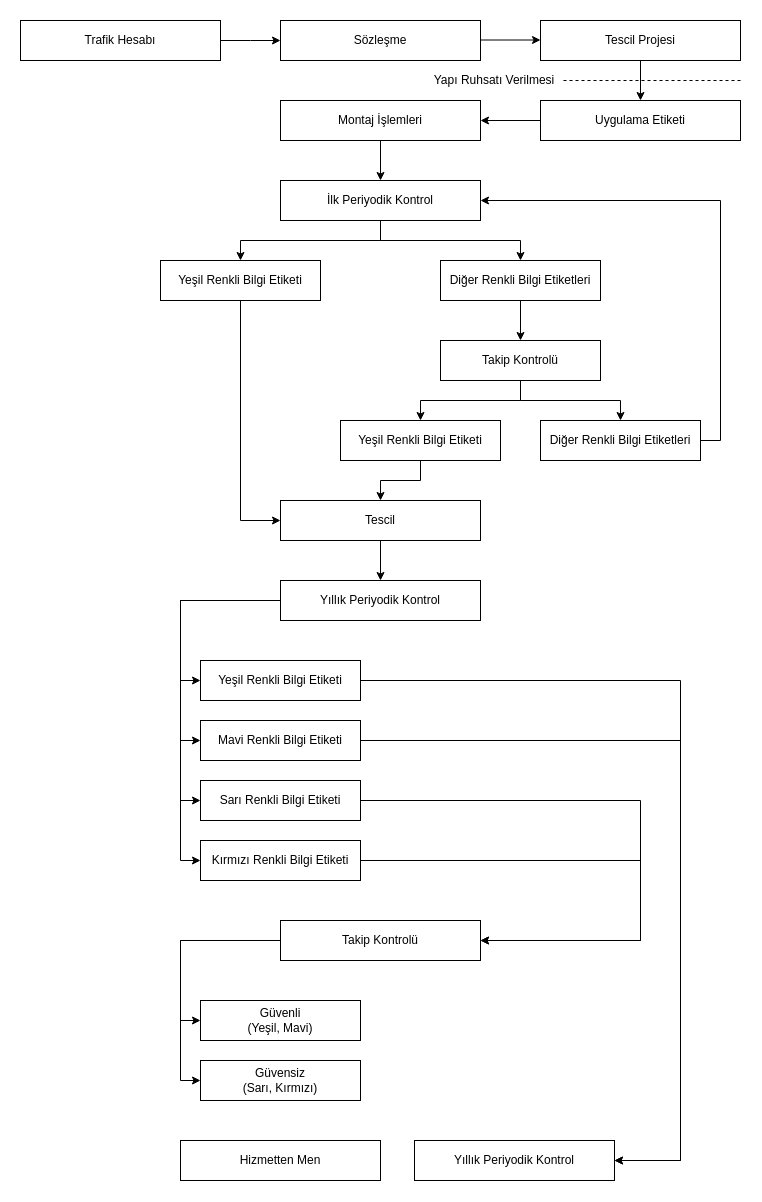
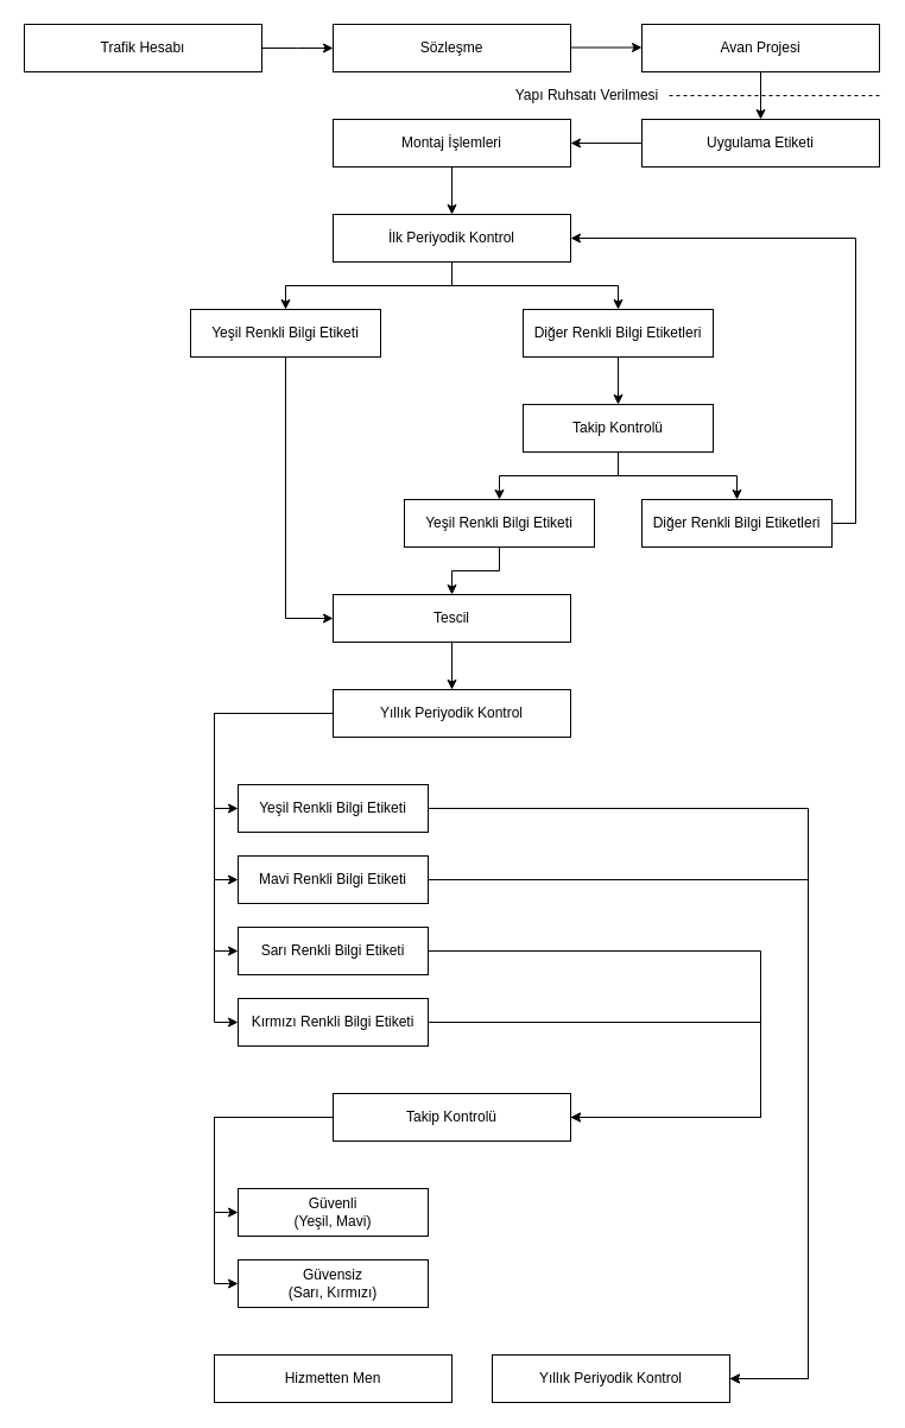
  <mxCell id="0" />
  <mxCell id="1" parent="0" />
  <mxCell id="2" style="edgeStyle=orthogonalEdgeStyle;rounded=0;orthogonalLoop=1;jettySize=auto;html=1;exitX=1;exitY=0.5;exitDx=0;exitDy=0;" edge="1" parent="1" source="3"><mxGeometry relative="1" as="geometry"><mxPoint x="280" y="40" as="targetPoint" /></mxGeometry></mxCell>
  <mxCell id="3" value="Trafik Hesabı" style="rounded=0;whiteSpace=wrap;html=1;" vertex="1" parent="1"><mxGeometry x="20" y="20" width="200" height="40" as="geometry" /></mxCell>
  <mxCell id="4" value="Sözleşme" style="rounded=0;whiteSpace=wrap;html=1;" vertex="1" parent="1"><mxGeometry x="280" y="20" width="200" height="40" as="geometry" /></mxCell>
  <mxCell id="5" style="edgeStyle=orthogonalEdgeStyle;rounded=0;orthogonalLoop=1;jettySize=auto;html=1;exitX=0.5;exitY=1;exitDx=0;exitDy=0;entryX=0.5;entryY=0;entryDx=0;entryDy=0;" edge="1" parent="1" source="6" target="35"><mxGeometry relative="1" as="geometry" /></mxCell>
- <mxCell id="6" value="Tescil Projesi" style="rounded=0;whiteSpace=wrap;html=1;" vertex="1" parent="1"><mxGeometry x="540" y="20" width="200" height="40" as="geometry" /></mxCell>
+ <mxCell id="6" value="Avan Projesi" style="rounded=0;whiteSpace=wrap;html=1;" vertex="1" parent="1"><mxGeometry x="540" y="20" width="200" height="40" as="geometry" /></mxCell>
  <mxCell id="7" style="edgeStyle=orthogonalEdgeStyle;rounded=0;orthogonalLoop=1;jettySize=auto;html=1;exitX=0.5;exitY=1;exitDx=0;exitDy=0;entryX=0;entryY=0.5;entryDx=0;entryDy=0;" edge="1" parent="1" source="8" target="12"><mxGeometry relative="1" as="geometry" /></mxCell>
  <mxCell id="8" value="Yeşil Renkli Bilgi Etiketi" style="rounded=0;whiteSpace=wrap;html=1;" vertex="1" parent="1"><mxGeometry x="160" y="260" width="160" height="40" as="geometry" /></mxCell>
  <mxCell id="9" value="" style="edgeStyle=orthogonalEdgeStyle;rounded=0;orthogonalLoop=1;jettySize=auto;html=1;" edge="1" parent="1" source="10" target="19"><mxGeometry relative="1" as="geometry" /></mxCell>
  <mxCell id="10" value="Diğer Renkli Bilgi Etiketleri" style="rounded=0;whiteSpace=wrap;html=1;" vertex="1" parent="1"><mxGeometry x="440" y="260" width="160" height="40" as="geometry" /></mxCell>
  <mxCell id="11" value="" style="edgeStyle=orthogonalEdgeStyle;rounded=0;orthogonalLoop=1;jettySize=auto;html=1;" edge="1" parent="1" source="12" target="24"><mxGeometry relative="1" as="geometry" /></mxCell>
  <mxCell id="12" value="Tescil" style="rounded=0;whiteSpace=wrap;html=1;" vertex="1" parent="1"><mxGeometry x="280" y="500" width="200" height="40" as="geometry" /></mxCell>
  <mxCell id="13" style="edgeStyle=orthogonalEdgeStyle;rounded=0;orthogonalLoop=1;jettySize=auto;html=1;exitX=0.5;exitY=1;exitDx=0;exitDy=0;entryX=0.5;entryY=0;entryDx=0;entryDy=0;" edge="1" parent="1" source="14" target="12"><mxGeometry relative="1" as="geometry" /></mxCell>
  <mxCell id="14" value="Yeşil Renkli Bilgi Etiketi" style="rounded=0;whiteSpace=wrap;html=1;" vertex="1" parent="1"><mxGeometry x="340" y="420" width="160" height="40" as="geometry" /></mxCell>
  <mxCell id="15" style="edgeStyle=orthogonalEdgeStyle;rounded=0;orthogonalLoop=1;jettySize=auto;html=1;exitX=1;exitY=0.5;exitDx=0;exitDy=0;entryX=1;entryY=0.5;entryDx=0;entryDy=0;" edge="1" parent="1" source="16" target="41"><mxGeometry relative="1" as="geometry" /></mxCell>
  <mxCell id="16" value="Diğer Renkli Bilgi Etiketleri" style="rounded=0;whiteSpace=wrap;html=1;" vertex="1" parent="1"><mxGeometry x="540" y="420" width="160" height="40" as="geometry" /></mxCell>
  <mxCell id="17" style="edgeStyle=orthogonalEdgeStyle;rounded=0;orthogonalLoop=1;jettySize=auto;html=1;exitX=0.5;exitY=1;exitDx=0;exitDy=0;" edge="1" parent="1" source="19" target="14"><mxGeometry relative="1" as="geometry" /></mxCell>
  <mxCell id="18" style="edgeStyle=orthogonalEdgeStyle;rounded=0;orthogonalLoop=1;jettySize=auto;html=1;exitX=0.5;exitY=1;exitDx=0;exitDy=0;entryX=0.5;entryY=0;entryDx=0;entryDy=0;" edge="1" parent="1" source="19" target="16"><mxGeometry relative="1" as="geometry" /></mxCell>
  <mxCell id="19" value="&lt;div&gt;Takip Kontrolü&lt;/div&gt;" style="rounded=0;whiteSpace=wrap;html=1;" vertex="1" parent="1"><mxGeometry x="440" y="340" width="160" height="40" as="geometry" /></mxCell>
  <mxCell id="20" style="edgeStyle=orthogonalEdgeStyle;rounded=0;orthogonalLoop=1;jettySize=auto;html=1;exitX=0;exitY=0.5;exitDx=0;exitDy=0;entryX=0;entryY=0.5;entryDx=0;entryDy=0;" edge="1" parent="1" source="24" target="27"><mxGeometry relative="1" as="geometry" /></mxCell>
  <mxCell id="21" style="edgeStyle=orthogonalEdgeStyle;rounded=0;orthogonalLoop=1;jettySize=auto;html=1;exitX=0;exitY=0.5;exitDx=0;exitDy=0;entryX=0;entryY=0.5;entryDx=0;entryDy=0;" edge="1" parent="1" source="24" target="29"><mxGeometry relative="1" as="geometry" /></mxCell>
  <mxCell id="22" style="edgeStyle=orthogonalEdgeStyle;rounded=0;orthogonalLoop=1;jettySize=auto;html=1;exitX=0;exitY=0.5;exitDx=0;exitDy=0;entryX=0;entryY=0.5;entryDx=0;entryDy=0;" edge="1" parent="1" source="24" target="31"><mxGeometry relative="1" as="geometry" /></mxCell>
  <mxCell id="23" style="edgeStyle=orthogonalEdgeStyle;rounded=0;orthogonalLoop=1;jettySize=auto;html=1;exitX=0;exitY=0.5;exitDx=0;exitDy=0;entryX=0;entryY=0.5;entryDx=0;entryDy=0;" edge="1" parent="1" source="24" target="33"><mxGeometry relative="1" as="geometry" /></mxCell>
  <mxCell id="24" value="Yıllık Periyodik Kontrol" style="rounded=0;whiteSpace=wrap;html=1;" vertex="1" parent="1"><mxGeometry x="280" y="580" width="200" height="40" as="geometry" /></mxCell>
  <mxCell id="25" value="Yapı Ruhsatı Verilmesi" style="text;html=1;strokeColor=none;fillColor=none;align=center;verticalAlign=middle;whiteSpace=wrap;rounded=0;" vertex="1" parent="1"><mxGeometry x="414" y="65" width="160" height="30" as="geometry" /></mxCell>
  <mxCell id="26" style="edgeStyle=orthogonalEdgeStyle;rounded=0;orthogonalLoop=1;jettySize=auto;html=1;exitX=1;exitY=0.5;exitDx=0;exitDy=0;entryX=1;entryY=0.5;entryDx=0;entryDy=0;" edge="1" parent="1" source="27" target="46"><mxGeometry relative="1" as="geometry"><Array as="points"><mxPoint x="680" y="680" /><mxPoint x="680" y="1160" /></Array></mxGeometry></mxCell>
  <mxCell id="27" value="Yeşil Renkli Bilgi Etiketi" style="rounded=0;whiteSpace=wrap;html=1;" vertex="1" parent="1"><mxGeometry x="200" y="660" width="160" height="40" as="geometry" /></mxCell>
  <mxCell id="28" style="edgeStyle=orthogonalEdgeStyle;rounded=0;orthogonalLoop=1;jettySize=auto;html=1;exitX=1;exitY=0.5;exitDx=0;exitDy=0;entryX=1;entryY=0.5;entryDx=0;entryDy=0;" edge="1" parent="1" source="29" target="46"><mxGeometry relative="1" as="geometry"><Array as="points"><mxPoint x="680" y="740" /><mxPoint x="680" y="1160" /></Array></mxGeometry></mxCell>
  <mxCell id="29" value="Mavi Renkli Bilgi Etiketi" style="rounded=0;whiteSpace=wrap;html=1;" vertex="1" parent="1"><mxGeometry x="200" y="720" width="160" height="40" as="geometry" /></mxCell>
  <mxCell id="30" style="edgeStyle=orthogonalEdgeStyle;rounded=0;orthogonalLoop=1;jettySize=auto;html=1;exitX=1;exitY=0.5;exitDx=0;exitDy=0;entryX=1;entryY=0.5;entryDx=0;entryDy=0;" edge="1" parent="1" source="31" target="45"><mxGeometry relative="1" as="geometry"><Array as="points"><mxPoint x="640" y="800" /><mxPoint x="640" y="940" /></Array></mxGeometry></mxCell>
  <mxCell id="31" value="Sarı Renkli Bilgi Etiketi" style="rounded=0;whiteSpace=wrap;html=1;" vertex="1" parent="1"><mxGeometry x="200" y="780" width="160" height="40" as="geometry" /></mxCell>
  <mxCell id="32" style="edgeStyle=orthogonalEdgeStyle;rounded=0;orthogonalLoop=1;jettySize=auto;html=1;exitX=1;exitY=0.5;exitDx=0;exitDy=0;entryX=1;entryY=0.5;entryDx=0;entryDy=0;" edge="1" parent="1" source="33" target="45"><mxGeometry relative="1" as="geometry"><Array as="points"><mxPoint x="640" y="860" /><mxPoint x="640" y="940" /></Array></mxGeometry></mxCell>
  <mxCell id="33" value="&lt;div&gt;Kırmızı Renkli Bilgi Etiketi&lt;/div&gt;" style="rounded=0;whiteSpace=wrap;html=1;" vertex="1" parent="1"><mxGeometry x="200" y="840" width="160" height="40" as="geometry" /></mxCell>
  <mxCell id="34" style="edgeStyle=orthogonalEdgeStyle;rounded=0;orthogonalLoop=1;jettySize=auto;html=1;exitX=0;exitY=0.5;exitDx=0;exitDy=0;" edge="1" parent="1" source="35"><mxGeometry relative="1" as="geometry"><mxPoint x="480" y="120" as="targetPoint" /></mxGeometry></mxCell>
  <mxCell id="35" value="Uygulama Etiketi" style="rounded=0;whiteSpace=wrap;html=1;" vertex="1" parent="1"><mxGeometry x="540" y="100" width="200" height="40" as="geometry" /></mxCell>
  <mxCell id="36" style="edgeStyle=orthogonalEdgeStyle;rounded=0;orthogonalLoop=1;jettySize=auto;html=1;exitX=1;exitY=0.5;exitDx=0;exitDy=0;" edge="1" parent="1"><mxGeometry relative="1" as="geometry"><mxPoint x="480" y="39.5" as="sourcePoint" /><mxPoint x="540" y="39.5" as="targetPoint" /></mxGeometry></mxCell>
  <mxCell id="37" style="edgeStyle=orthogonalEdgeStyle;rounded=0;orthogonalLoop=1;jettySize=auto;html=1;exitX=0.5;exitY=1;exitDx=0;exitDy=0;entryX=0.5;entryY=0;entryDx=0;entryDy=0;" edge="1" parent="1" source="38" target="41"><mxGeometry relative="1" as="geometry" /></mxCell>
  <mxCell id="38" value="Montaj İşlemleri" style="rounded=0;whiteSpace=wrap;html=1;" vertex="1" parent="1"><mxGeometry x="280" y="100" width="200" height="40" as="geometry" /></mxCell>
  <mxCell id="39" style="edgeStyle=orthogonalEdgeStyle;rounded=0;orthogonalLoop=1;jettySize=auto;html=1;exitX=0.5;exitY=1;exitDx=0;exitDy=0;" edge="1" parent="1" source="41" target="8"><mxGeometry relative="1" as="geometry"><Array as="points"><mxPoint x="380" y="240" /><mxPoint x="240" y="240" /></Array></mxGeometry></mxCell>
  <mxCell id="40" style="edgeStyle=orthogonalEdgeStyle;rounded=0;orthogonalLoop=1;jettySize=auto;html=1;exitX=0.5;exitY=1;exitDx=0;exitDy=0;" edge="1" parent="1" source="41" target="10"><mxGeometry relative="1" as="geometry"><Array as="points"><mxPoint x="380" y="240" /><mxPoint x="520" y="240" /></Array></mxGeometry></mxCell>
  <mxCell id="41" value="İlk Periyodik Kontrol" style="rounded=0;whiteSpace=wrap;html=1;" vertex="1" parent="1"><mxGeometry x="280" y="180" width="200" height="40" as="geometry" /></mxCell>
  <mxCell id="42" value="" style="endArrow=none;dashed=1;html=1;rounded=0;" edge="1" parent="1"><mxGeometry width="50" height="50" relative="1" as="geometry"><mxPoint x="740" y="80" as="sourcePoint" /><mxPoint x="562" y="80" as="targetPoint" /></mxGeometry></mxCell>
  <mxCell id="43" style="edgeStyle=orthogonalEdgeStyle;rounded=0;orthogonalLoop=1;jettySize=auto;html=1;exitX=0;exitY=0.5;exitDx=0;exitDy=0;entryX=0;entryY=0.5;entryDx=0;entryDy=0;" edge="1" parent="1" source="45" target="47"><mxGeometry relative="1" as="geometry" /></mxCell>
  <mxCell id="44" style="edgeStyle=orthogonalEdgeStyle;rounded=0;orthogonalLoop=1;jettySize=auto;html=1;exitX=0;exitY=0.5;exitDx=0;exitDy=0;entryX=0;entryY=0.5;entryDx=0;entryDy=0;" edge="1" parent="1" source="45" target="48"><mxGeometry relative="1" as="geometry" /></mxCell>
  <mxCell id="45" value="Takip Kontrolü" style="rounded=0;whiteSpace=wrap;html=1;" vertex="1" parent="1"><mxGeometry x="280" y="920" width="200" height="40" as="geometry" /></mxCell>
  <mxCell id="46" value="Yıllık Periyodik Kontrol" style="rounded=0;whiteSpace=wrap;html=1;" vertex="1" parent="1"><mxGeometry x="414" y="1140" width="200" height="40" as="geometry" /></mxCell>
  <mxCell id="47" value="Güvenli&lt;br&gt;(Yeşil, Mavi)" style="rounded=0;whiteSpace=wrap;html=1;" vertex="1" parent="1"><mxGeometry x="200" y="1000" width="160" height="40" as="geometry" /></mxCell>
  <mxCell id="48" value="Güvensiz&lt;br&gt;(Sarı, Kırmızı)" style="rounded=0;whiteSpace=wrap;html=1;" vertex="1" parent="1"><mxGeometry x="200" y="1060" width="160" height="40" as="geometry" /></mxCell>
  <mxCell id="49" value="Hizmetten Men" style="rounded=0;whiteSpace=wrap;html=1;" vertex="1" parent="1"><mxGeometry x="180" y="1140" width="200" height="40" as="geometry" /></mxCell>
